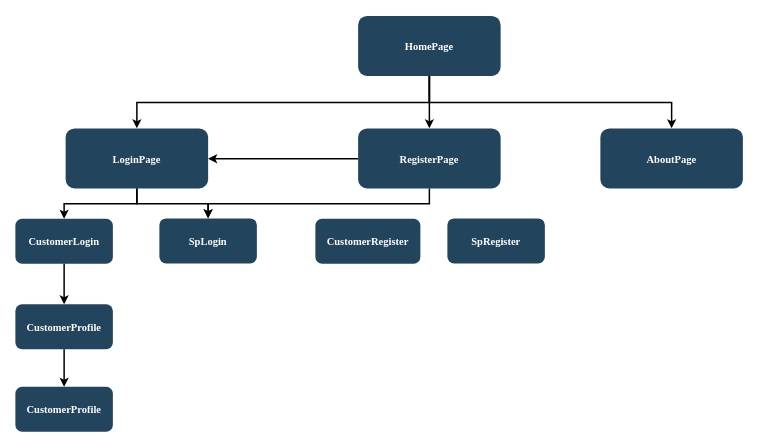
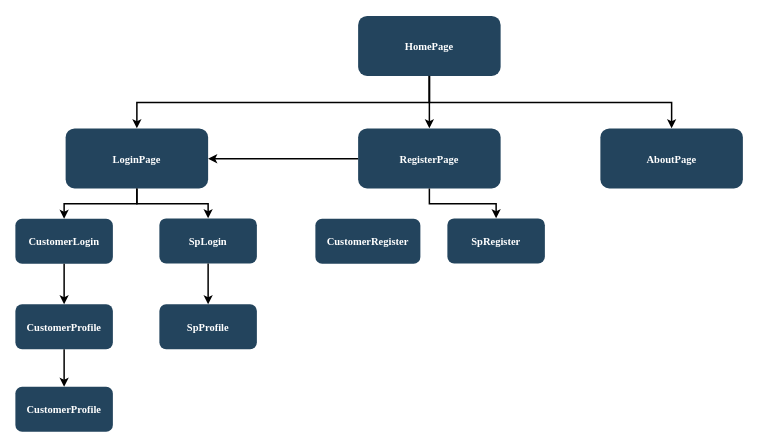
  <mxCell id="0" />
  <mxCell id="1" parent="0" />
  <mxCell id="2" value="HomePage" style="rounded=1;fillColor=#23445D;gradientColor=none;strokeColor=none;fontColor=#FFFFFF;fontStyle=1;fontFamily=Tahoma;fontSize=14" parent="1" vertex="1"><mxGeometry x="477" y="20.5" width="190" height="80" as="geometry" /></mxCell>
  <mxCell id="3" value="AboutPage" style="rounded=1;fillColor=#23445D;gradientColor=none;strokeColor=none;fontColor=#FFFFFF;fontStyle=1;fontFamily=Tahoma;fontSize=14" parent="1" vertex="1"><mxGeometry x="800" y="170.5" width="190" height="80" as="geometry" /></mxCell>
  <mxCell id="4" value="" style="edgeStyle=elbowEdgeStyle;elbow=vertical;strokeWidth=2;rounded=0" parent="1" source="2" target="3" edge="1"><mxGeometry x="337" y="215.5" width="100" height="100" as="geometry"><mxPoint x="57" y="150.5" as="sourcePoint" /><mxPoint x="157" y="50.5" as="targetPoint" /></mxGeometry></mxCell>
  <mxCell id="5" value="RegisterPage" style="rounded=1;fillColor=#23445D;gradientColor=none;strokeColor=none;fontColor=#FFFFFF;fontStyle=1;fontFamily=Tahoma;fontSize=14" parent="1" vertex="1"><mxGeometry x="477" y="170.5" width="190" height="80" as="geometry" /></mxCell>
  <mxCell id="6" value="LoginPage" style="rounded=1;fillColor=#23445D;gradientColor=none;strokeColor=none;fontColor=#FFFFFF;fontStyle=1;fontFamily=Tahoma;fontSize=14" parent="1" vertex="1"><mxGeometry x="87" y="170.5" width="190" height="80" as="geometry" /></mxCell>
  <mxCell id="7" value="CustomerLogin" style="rounded=1;fillColor=#23445D;gradientColor=none;strokeColor=none;fontColor=#FFFFFF;fontStyle=1;fontFamily=Tahoma;fontSize=14" parent="1" vertex="1"><mxGeometry x="20" y="291" width="130" height="60" as="geometry" /></mxCell>
  <mxCell id="8" value="SpLogin" style="rounded=1;fillColor=#23445D;gradientColor=none;strokeColor=none;fontColor=#FFFFFF;fontStyle=1;fontFamily=Tahoma;fontSize=14" parent="1" vertex="1"><mxGeometry x="212" y="290.5" width="130" height="60" as="geometry" /></mxCell>
  <mxCell id="9" value="CustomerRegister" style="rounded=1;fillColor=#23445D;gradientColor=none;strokeColor=none;fontColor=#FFFFFF;fontStyle=1;fontFamily=Tahoma;fontSize=14" parent="1" vertex="1"><mxGeometry x="420" y="291" width="140" height="60" as="geometry" /></mxCell>
  <mxCell id="10" value="SpRegister" style="rounded=1;fillColor=#23445D;gradientColor=none;strokeColor=none;fontColor=#FFFFFF;fontStyle=1;fontFamily=Tahoma;fontSize=14" parent="1" vertex="1"><mxGeometry x="596" y="290.5" width="130" height="60" as="geometry" /></mxCell>
  <mxCell id="11" value="" style="edgeStyle=elbowEdgeStyle;elbow=vertical;strokeWidth=2;rounded=0" parent="1" source="2" target="5" edge="1"><mxGeometry x="347" y="225.5" width="100" height="100" as="geometry"><mxPoint x="582" y="110.5" as="sourcePoint" /><mxPoint x="1187" y="180.5" as="targetPoint" /></mxGeometry></mxCell>
  <mxCell id="12" value="" style="edgeStyle=elbowEdgeStyle;elbow=vertical;strokeWidth=2;rounded=0" parent="1" source="2" target="6" edge="1"><mxGeometry x="-23" y="135.5" width="100" height="100" as="geometry"><mxPoint x="-303" y="70.5" as="sourcePoint" /><mxPoint x="-203" y="-29.5" as="targetPoint" /></mxGeometry></mxCell>
  <mxCell id="13" value="" style="edgeStyle=elbowEdgeStyle;elbow=vertical;strokeWidth=2;rounded=0" parent="1" source="6" target="7" edge="1"><mxGeometry x="-23" y="135.5" width="100" height="100" as="geometry"><mxPoint x="-303" y="70.5" as="sourcePoint" /><mxPoint x="-203" y="-29.5" as="targetPoint" /></mxGeometry></mxCell>
  <mxCell id="14" value="" style="edgeStyle=elbowEdgeStyle;elbow=vertical;strokeWidth=2;rounded=0;" parent="1" source="5" target="6" edge="1"><mxGeometry x="-23" y="135.5" width="100" height="100" as="geometry"><mxPoint x="-303" y="70.5" as="sourcePoint" /><mxPoint x="-203" y="-29.5" as="targetPoint" /></mxGeometry></mxCell>
- <mxCell id="15" value="" style="edgeStyle=elbowEdgeStyle;elbow=vertical;strokeWidth=2;rounded=0;" parent="1" source="5" target="8" edge="1"><mxGeometry x="-23" y="135.5" width="100" height="100" as="geometry"><mxPoint x="-303" y="70.5" as="sourcePoint" /><mxPoint x="-203" y="-29.5" as="targetPoint" /></mxGeometry></mxCell>
+ <mxCell id="15" value="" style="edgeStyle=elbowEdgeStyle;elbow=vertical;strokeWidth=2;rounded=0" parent="1" source="5" target="10" edge="1"><mxGeometry x="-23" y="135.5" width="100" height="100" as="geometry"><mxPoint x="-303" y="70.5" as="sourcePoint" /><mxPoint x="-203" y="-29.5" as="targetPoint" /></mxGeometry></mxCell>
  <mxCell id="16" value="" style="edgeStyle=elbowEdgeStyle;elbow=vertical;rounded=0;strokeWidth=2;entryX=0.5;entryY=0;entryDx=0;entryDy=0;" parent="1" source="7" target="18" edge="1"><mxGeometry x="-23" y="135.5" width="100" height="100" as="geometry"><mxPoint x="-303" y="70.5" as="sourcePoint" /><mxPoint x="-158" y="380.5" as="targetPoint" /></mxGeometry></mxCell>
  <mxCell id="17" value="" style="edgeStyle=elbowEdgeStyle;elbow=vertical;strokeWidth=2;rounded=0;entryX=0.5;entryY=0;entryDx=0;entryDy=0;exitX=0.5;exitY=1;exitDx=0;exitDy=0;" edge="1" parent="1" source="6" target="8"><mxGeometry x="-13" y="145.5" width="100" height="100" as="geometry"><mxPoint x="192" y="260.5" as="sourcePoint" /><mxPoint x="-148" y="300.5" as="targetPoint" /></mxGeometry></mxCell>
  <mxCell id="18" value="CustomerProfile" style="rounded=1;fillColor=#23445D;gradientColor=none;strokeColor=none;fontColor=#FFFFFF;fontStyle=1;fontFamily=Tahoma;fontSize=14" vertex="1" parent="1"><mxGeometry x="20" y="405" width="130" height="60" as="geometry" /></mxCell>
+ <mxCell id="19" value="SpProfile" style="rounded=1;fillColor=#23445D;gradientColor=none;strokeColor=none;fontColor=#FFFFFF;fontStyle=1;fontFamily=Tahoma;fontSize=14" vertex="1" parent="1"><mxGeometry x="212" y="405" width="130" height="60" as="geometry" /></mxCell>
+ <mxCell id="20" value="" style="edgeStyle=elbowEdgeStyle;elbow=vertical;rounded=0;strokeWidth=2;entryX=0.5;entryY=0;entryDx=0;entryDy=0;exitX=0.5;exitY=1;exitDx=0;exitDy=0;" edge="1" parent="1" source="8" target="19"><mxGeometry x="-13" y="145.5" width="100" height="100" as="geometry"><mxPoint x="95" y="361" as="sourcePoint" /><mxPoint x="95" y="415" as="targetPoint" /></mxGeometry></mxCell>
  <mxCell id="21" value="CustomerProfile" style="rounded=1;fillColor=#23445D;gradientColor=none;strokeColor=none;fontColor=#FFFFFF;fontStyle=1;fontFamily=Tahoma;fontSize=14" vertex="1" parent="1"><mxGeometry x="20" y="515" width="130" height="60" as="geometry" /></mxCell>
  <mxCell id="22" value="" style="edgeStyle=elbowEdgeStyle;elbow=vertical;rounded=0;strokeWidth=2;entryX=0.5;entryY=0;entryDx=0;entryDy=0;exitX=0.5;exitY=1;exitDx=0;exitDy=0;" edge="1" parent="1" source="18" target="21"><mxGeometry x="-13" y="145.5" width="100" height="100" as="geometry"><mxPoint x="95" y="361" as="sourcePoint" /><mxPoint x="95" y="415" as="targetPoint" /></mxGeometry></mxCell>
